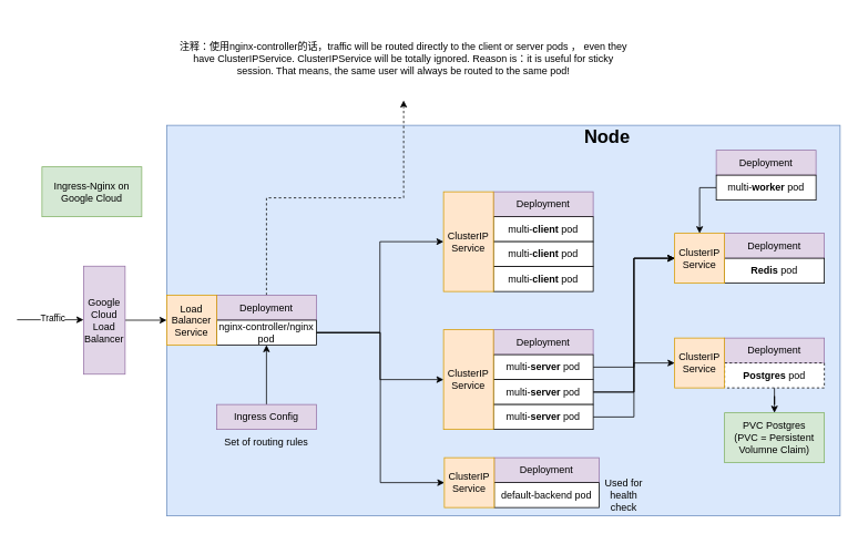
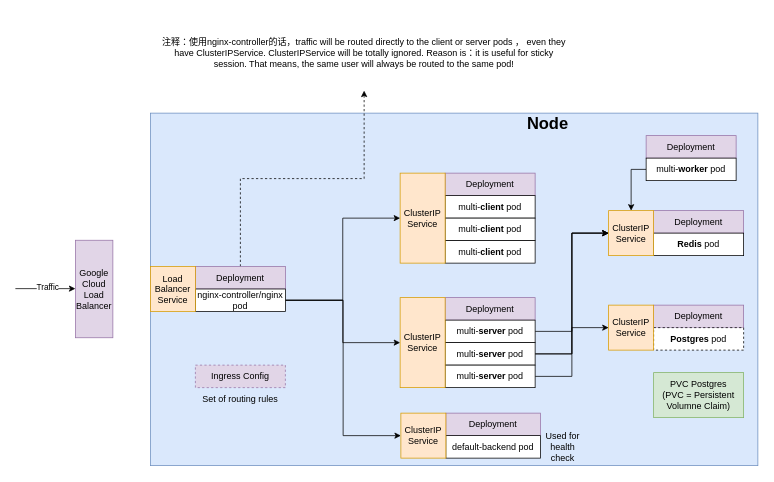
  <mxCell id="0" />
  <mxCell id="1" parent="0" />
  <mxCell id="2" value="" style="rounded=0;whiteSpace=wrap;html=1;fillColor=#dae8fc;strokeColor=#6c8ebf;" parent="1" vertex="1"><mxGeometry x="200" y="150" width="810" height="470" as="geometry" /></mxCell>
  <mxCell id="3" value="Deployment" style="rounded=0;whiteSpace=wrap;html=1;fillColor=#e1d5e7;strokeColor=#9673a6;" parent="1" vertex="1"><mxGeometry x="593" y="230" width="120" height="30" as="geometry" /></mxCell>
  <mxCell id="4" value="multi-&lt;b&gt;client&lt;/b&gt; pod" style="rounded=0;whiteSpace=wrap;html=1;" parent="1" vertex="1"><mxGeometry x="593" y="260" width="120" height="30" as="geometry" /></mxCell>
  <mxCell id="5" value="multi-&lt;b&gt;client&lt;/b&gt; pod" style="rounded=0;whiteSpace=wrap;html=1;" parent="1" vertex="1"><mxGeometry x="593" y="290" width="120" height="30" as="geometry" /></mxCell>
  <mxCell id="6" value="multi-&lt;b&gt;client&lt;/b&gt; pod" style="rounded=0;whiteSpace=wrap;html=1;" parent="1" vertex="1"><mxGeometry x="593" y="320" width="120" height="30" as="geometry" /></mxCell>
  <mxCell id="7" value="ClusterIP Service" style="rounded=0;whiteSpace=wrap;html=1;fillColor=#ffe6cc;strokeColor=#d79b00;" parent="1" vertex="1"><mxGeometry x="533" y="230" width="60" height="120" as="geometry" /></mxCell>
  <mxCell id="8" value="Deployment" style="rounded=0;whiteSpace=wrap;html=1;fillColor=#e1d5e7;strokeColor=#9673a6;" parent="1" vertex="1"><mxGeometry x="593" y="396" width="120" height="30" as="geometry" /></mxCell>
  <mxCell id="9" style="edgeStyle=orthogonalEdgeStyle;rounded=0;orthogonalLoop=1;jettySize=auto;html=1;exitX=1;exitY=0.5;exitDx=0;exitDy=0;entryX=0;entryY=0.5;entryDx=0;entryDy=0;" parent="1" source="10" target="19" edge="1"><mxGeometry relative="1" as="geometry" /></mxCell>
  <mxCell id="10" value="multi-&lt;b&gt;server&lt;/b&gt;&amp;nbsp;pod" style="rounded=0;whiteSpace=wrap;html=1;" parent="1" vertex="1"><mxGeometry x="593" y="426" width="120" height="30" as="geometry" /></mxCell>
  <mxCell id="11" style="edgeStyle=orthogonalEdgeStyle;rounded=0;orthogonalLoop=1;jettySize=auto;html=1;exitX=1;exitY=0.5;exitDx=0;exitDy=0;entryX=0;entryY=0.5;entryDx=0;entryDy=0;" parent="1" source="13" target="19" edge="1"><mxGeometry relative="1" as="geometry" /></mxCell>
  <mxCell id="12" style="edgeStyle=orthogonalEdgeStyle;rounded=0;orthogonalLoop=1;jettySize=auto;html=1;exitX=1;exitY=0.5;exitDx=0;exitDy=0;" parent="1" source="13" target="23" edge="1"><mxGeometry relative="1" as="geometry" /></mxCell>
  <mxCell id="13" value="multi-&lt;b&gt;server&lt;/b&gt;&amp;nbsp;pod" style="rounded=0;whiteSpace=wrap;html=1;" parent="1" vertex="1"><mxGeometry x="593" y="456" width="120" height="30" as="geometry" /></mxCell>
  <mxCell id="14" style="edgeStyle=orthogonalEdgeStyle;rounded=0;orthogonalLoop=1;jettySize=auto;html=1;exitX=1;exitY=0.5;exitDx=0;exitDy=0;entryX=0;entryY=0.5;entryDx=0;entryDy=0;" parent="1" source="15" target="19" edge="1"><mxGeometry relative="1" as="geometry" /></mxCell>
  <mxCell id="15" value="multi-&lt;b&gt;server&lt;/b&gt;&amp;nbsp;pod" style="rounded=0;whiteSpace=wrap;html=1;" parent="1" vertex="1"><mxGeometry x="593" y="486" width="120" height="30" as="geometry" /></mxCell>
  <mxCell id="16" value="ClusterIP Service" style="rounded=0;whiteSpace=wrap;html=1;fillColor=#ffe6cc;strokeColor=#d79b00;" parent="1" vertex="1"><mxGeometry x="533" y="396" width="60" height="120" as="geometry" /></mxCell>
  <mxCell id="17" value="Deployment" style="rounded=0;whiteSpace=wrap;html=1;fillColor=#e1d5e7;strokeColor=#9673a6;" parent="1" vertex="1"><mxGeometry x="871" y="280" width="120" height="30" as="geometry" /></mxCell>
  <mxCell id="18" value="&lt;b&gt;Redis&lt;/b&gt;&amp;nbsp;pod" style="rounded=0;whiteSpace=wrap;html=1;" parent="1" vertex="1"><mxGeometry x="871" y="310" width="120" height="30" as="geometry" /></mxCell>
  <mxCell id="19" value="ClusterIP Service" style="rounded=0;whiteSpace=wrap;html=1;fillColor=#ffe6cc;strokeColor=#d79b00;" parent="1" vertex="1"><mxGeometry x="811" y="280" width="60" height="60" as="geometry" /></mxCell>
  <mxCell id="20" value="Deployment" style="rounded=0;whiteSpace=wrap;html=1;fillColor=#e1d5e7;strokeColor=#9673a6;" parent="1" vertex="1"><mxGeometry x="871" y="406" width="120" height="30" as="geometry" /></mxCell>
- <mxCell id="21" style="edgeStyle=orthogonalEdgeStyle;rounded=0;orthogonalLoop=1;jettySize=auto;html=1;entryX=0.5;entryY=0;entryDx=0;entryDy=0;" parent="1" source="22" target="24" edge="1"><mxGeometry relative="1" as="geometry" /></mxCell>
  <mxCell id="22" value="&lt;b&gt;Postgres&lt;/b&gt;&amp;nbsp;pod" style="rounded=0;whiteSpace=wrap;html=1;dashed=1;" parent="1" vertex="1"><mxGeometry x="871" y="436" width="120" height="30" as="geometry" /></mxCell>
  <mxCell id="23" value="ClusterIP Service" style="rounded=0;whiteSpace=wrap;html=1;fillColor=#ffe6cc;strokeColor=#d79b00;" parent="1" vertex="1"><mxGeometry x="811" y="406" width="60" height="60" as="geometry" /></mxCell>
  <mxCell id="24" value="PVC Postgres&lt;br&gt;(PVC = Persistent Volumne Claim)" style="rounded=0;whiteSpace=wrap;html=1;fillColor=#d5e8d4;strokeColor=#82b366;" parent="1" vertex="1"><mxGeometry x="871" y="496" width="120" height="60" as="geometry" /></mxCell>
  <mxCell id="25" value="Deployment" style="rounded=0;whiteSpace=wrap;html=1;fillColor=#e1d5e7;strokeColor=#9673a6;" parent="1" vertex="1"><mxGeometry x="861" y="180" width="120" height="30" as="geometry" /></mxCell>
  <mxCell id="26" style="edgeStyle=orthogonalEdgeStyle;rounded=0;orthogonalLoop=1;jettySize=auto;html=1;exitX=0;exitY=0.5;exitDx=0;exitDy=0;entryX=0.5;entryY=0;entryDx=0;entryDy=0;" parent="1" source="27" target="19" edge="1"><mxGeometry relative="1" as="geometry" /></mxCell>
  <mxCell id="27" value="multi-&lt;b&gt;worker&lt;/b&gt; pod" style="rounded=0;whiteSpace=wrap;html=1;" parent="1" vertex="1"><mxGeometry x="861" y="210" width="120" height="30" as="geometry" /></mxCell>
  <mxCell id="28" value="" style="endArrow=classic;html=1;rounded=0;entryX=0;entryY=0.5;entryDx=0;entryDy=0;" parent="1" edge="1"><mxGeometry width="50" height="50" relative="1" as="geometry"><mxPoint x="20" y="384" as="sourcePoint" /><mxPoint x="100" y="384" as="targetPoint" /></mxGeometry></mxCell>
  <mxCell id="29" value="Traffic" style="edgeLabel;html=1;align=center;verticalAlign=middle;resizable=0;points=[];" parent="28" vertex="1" connectable="0"><mxGeometry x="0.052" y="3" relative="1" as="geometry"><mxPoint as="offset" /></mxGeometry></mxCell>
  <mxCell id="30" value="&lt;b&gt;&lt;font style=&quot;font-size: 22px;&quot;&gt;Node&lt;/font&gt;&lt;/b&gt;" style="text;html=1;strokeColor=none;fillColor=none;align=center;verticalAlign=middle;whiteSpace=wrap;rounded=0;" parent="1" vertex="1"><mxGeometry x="700" y="150" width="60" height="30" as="geometry" /></mxCell>
- <mxCell id="31" value="Ingress-Nginx on&lt;br&gt;Google Cloud" style="rounded=0;whiteSpace=wrap;html=1;fillColor=#d5e8d4;strokeColor=#82b366;" parent="1" vertex="1"><mxGeometry x="50" y="200" width="120" height="60" as="geometry" /></mxCell>
- <mxCell id="32" style="edgeStyle=orthogonalEdgeStyle;rounded=0;orthogonalLoop=1;jettySize=auto;html=1;exitX=1;exitY=0.5;exitDx=0;exitDy=0;entryX=0;entryY=0.5;entryDx=0;entryDy=0;" parent="1" source="33" target="40" edge="1"><mxGeometry relative="1" as="geometry" /></mxCell>
  <mxCell id="33" value="Google Cloud Load Balancer" style="rounded=0;whiteSpace=wrap;html=1;fillColor=#e1d5e7;strokeColor=#9673a6;" parent="1" vertex="1"><mxGeometry x="100" y="319.5" width="50" height="130" as="geometry" /></mxCell>
  <mxCell id="34" style="edgeStyle=orthogonalEdgeStyle;rounded=0;orthogonalLoop=1;jettySize=auto;html=1;exitX=0.5;exitY=0;exitDx=0;exitDy=0;entryX=0.5;entryY=1;entryDx=0;entryDy=0;dashed=1;" edge="1" parent="1" source="35" target="49"><mxGeometry relative="1" as="geometry" /></mxCell>
  <mxCell id="35" value="Deployment" style="rounded=0;whiteSpace=wrap;html=1;fillColor=#e1d5e7;strokeColor=#9673a6;" parent="1" vertex="1"><mxGeometry x="260" y="354.5" width="120" height="30" as="geometry" /></mxCell>
  <mxCell id="36" style="edgeStyle=orthogonalEdgeStyle;rounded=0;orthogonalLoop=1;jettySize=auto;html=1;exitX=1;exitY=0.5;exitDx=0;exitDy=0;entryX=0;entryY=0.5;entryDx=0;entryDy=0;" parent="1" source="39" target="7" edge="1"><mxGeometry relative="1" as="geometry" /></mxCell>
  <mxCell id="37" style="edgeStyle=orthogonalEdgeStyle;rounded=0;orthogonalLoop=1;jettySize=auto;html=1;exitX=1;exitY=0.5;exitDx=0;exitDy=0;entryX=0;entryY=0.5;entryDx=0;entryDy=0;" parent="1" source="39" target="16" edge="1"><mxGeometry relative="1" as="geometry" /></mxCell>
  <mxCell id="38" style="edgeStyle=orthogonalEdgeStyle;rounded=0;orthogonalLoop=1;jettySize=auto;html=1;exitX=1;exitY=0.5;exitDx=0;exitDy=0;entryX=0;entryY=0.5;entryDx=0;entryDy=0;" parent="1" source="39" target="43" edge="1"><mxGeometry relative="1" as="geometry"><Array as="points"><mxPoint x="457" y="400" /><mxPoint x="457" y="580" /></Array></mxGeometry></mxCell>
  <mxCell id="39" value="nginx-controller/nginx pod" style="rounded=0;whiteSpace=wrap;html=1;" parent="1" vertex="1"><mxGeometry x="260" y="384.5" width="120" height="30" as="geometry" /></mxCell>
  <mxCell id="40" value="Load Balancer Service" style="rounded=0;whiteSpace=wrap;html=1;fillColor=#ffe6cc;strokeColor=#d79b00;" parent="1" vertex="1"><mxGeometry x="200" y="354.5" width="60" height="60" as="geometry" /></mxCell>
  <mxCell id="41" value="Deployment" style="rounded=0;whiteSpace=wrap;html=1;fillColor=#e1d5e7;strokeColor=#9673a6;" parent="1" vertex="1"><mxGeometry x="594" y="550" width="126" height="30" as="geometry" /></mxCell>
  <mxCell id="42" value="default-backend pod" style="rounded=0;whiteSpace=wrap;html=1;" parent="1" vertex="1"><mxGeometry x="594" y="580" width="126" height="30" as="geometry" /></mxCell>
  <mxCell id="43" value="ClusterIP Service" style="rounded=0;whiteSpace=wrap;html=1;fillColor=#ffe6cc;strokeColor=#d79b00;" parent="1" vertex="1"><mxGeometry x="534" y="550" width="60" height="60" as="geometry" /></mxCell>
  <mxCell id="44" style="edgeStyle=orthogonalEdgeStyle;rounded=0;orthogonalLoop=1;jettySize=auto;html=1;exitX=0.5;exitY=1;exitDx=0;exitDy=0;" parent="1" source="40" target="40" edge="1"><mxGeometry relative="1" as="geometry" /></mxCell>
- <mxCell id="45" style="edgeStyle=orthogonalEdgeStyle;rounded=0;orthogonalLoop=1;jettySize=auto;html=1;exitX=0.5;exitY=0;exitDx=0;exitDy=0;entryX=0.5;entryY=1;entryDx=0;entryDy=0;" parent="1" source="46" target="39" edge="1"><mxGeometry relative="1" as="geometry" /></mxCell>
- <mxCell id="46" value="Ingress Config" style="rounded=0;whiteSpace=wrap;html=1;fillColor=#e1d5e7;strokeColor=#9673a6;" parent="1" vertex="1"><mxGeometry x="260" y="486" width="120" height="30" as="geometry" /></mxCell>
+ <mxCell id="46" value="Ingress Config" style="rounded=0;whiteSpace=wrap;html=1;fillColor=#e1d5e7;strokeColor=#9673a6;dashed=1;" parent="1" vertex="1"><mxGeometry x="260" y="486" width="120" height="30" as="geometry" /></mxCell>
  <mxCell id="47" value="Set of routing rules" style="text;html=1;strokeColor=none;fillColor=none;align=center;verticalAlign=middle;whiteSpace=wrap;rounded=0;" parent="1" vertex="1"><mxGeometry x="260" y="516" width="120" height="30" as="geometry" /></mxCell>
  <mxCell id="48" value="Used for health check" style="text;html=1;strokeColor=none;fillColor=none;align=center;verticalAlign=middle;whiteSpace=wrap;rounded=0;" parent="1" vertex="1"><mxGeometry x="720" y="580" width="60" height="30" as="geometry" /></mxCell>
  <mxCell id="49" value="注释：使用nginx-controller的话，traffic will be routed directly to the client or server pods ， even they have ClusterIPService. ClusterIPService will be totally ignored. Reason is：it is useful for sticky session. That means, the same user will always be routed to the same pod!" style="text;html=1;strokeColor=none;fillColor=none;align=center;verticalAlign=middle;whiteSpace=wrap;rounded=0;" vertex="1" parent="1"><mxGeometry y="20" width="550" height="100" as="geometry" x="210" /></mxCell>
